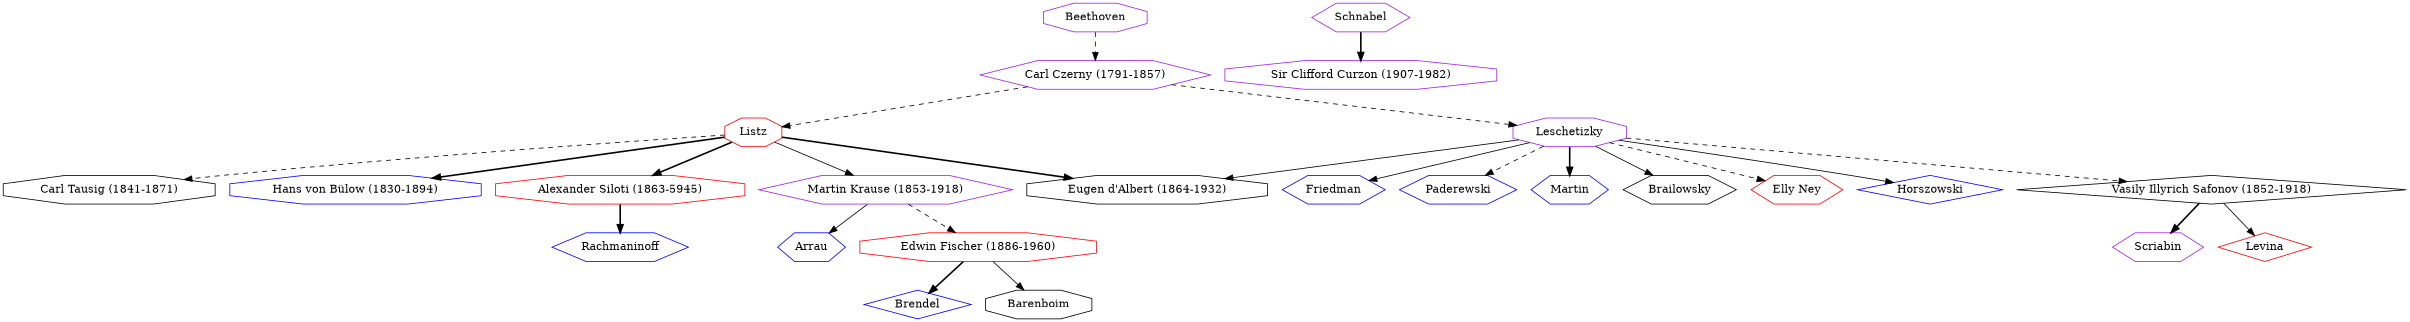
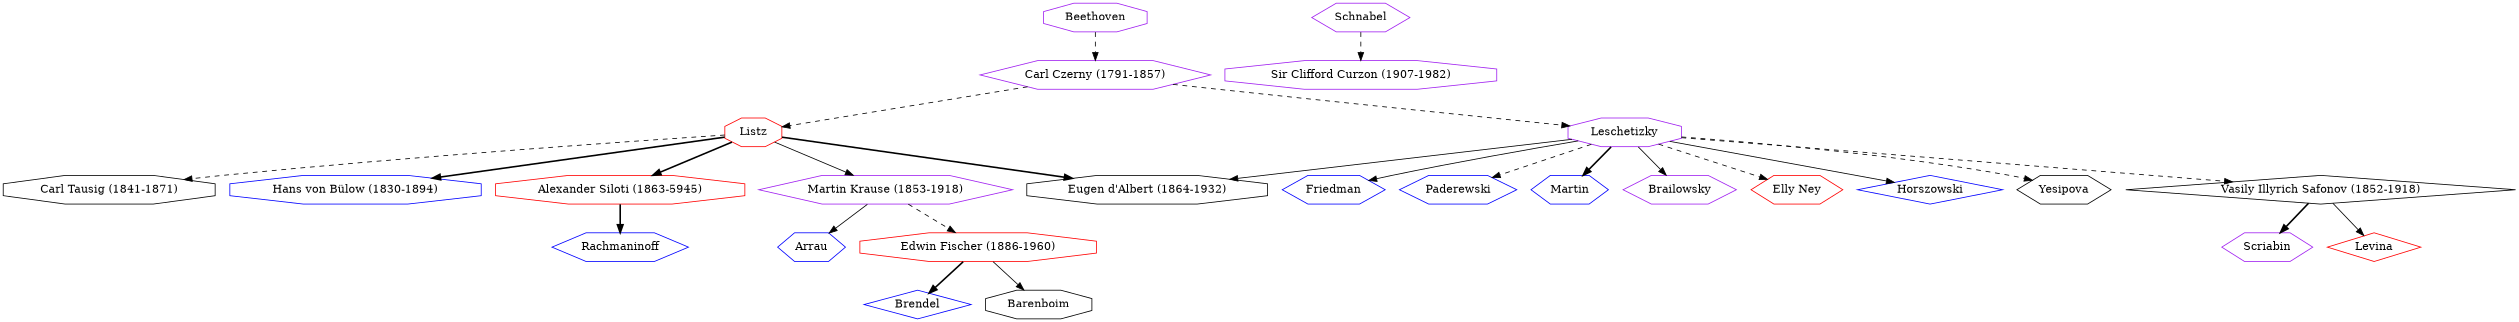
  digraph {
    rankdir=TB
    node [color=blue shape=hexagon]
    edge [style=dashed]
    Beethoven [color=purple shape=octagon]
    "Carl Czerny (1791-1857)" [color=purple]
    Listz [color=red shape=octagon]
    Leschetizky [color=purple shape=octagon]
    "Carl Tausig (1841-1871)" [color=black shape=octagon]
    "Hans von Bülow (1830-1894)" [shape=octagon]
    n7 [color=red label="Alexander Siloti (1863-5945)" shape=octagon]
    "Martin Krause (1853-1918)" [color=purple]
    "Eugen d'Albert (1864-1932)" [color=black shape=octagon]
    Friedman
    Paderewski
    n12 [label=Martin]
-   Brailowsky [color=black]
+   Brailowsky [color=purple]
    "Elly Ney" [color=red]
    Horszowski [shape=diamond]
+   Yesipova [color=black]
    "Vasily Illyrich Safonov (1852-1918)" [color=black shape=diamond]
    Rachmaninoff
    Arrau
    "Edwin Fischer (1886-1960)" [color=red shape=octagon]
    Brendel [shape=diamond]
    Barenboim [color=black shape=octagon]
    Schnabel [color=purple]
    "Sir Clifford Curzon (1907-1982)" [color=purple shape=octagon]
    Scriabin [color=purple]
    Levina [color=red shape=diamond]
    Beethoven -> "Carl Czerny (1791-1857)"
    "Carl Czerny (1791-1857)" -> Listz
    "Carl Czerny (1791-1857)" -> Leschetizky
    Listz -> "Carl Tausig (1841-1871)"
    Listz -> "Hans von Bülow (1830-1894)" [style=bold]
    Listz -> n7 [style=bold]
    Listz -> "Martin Krause (1853-1918)" [style=solid]
    Listz -> "Eugen d'Albert (1864-1932)" [style=bold]
    Leschetizky -> "Eugen d'Albert (1864-1932)" [style=solid]
    Leschetizky -> Friedman [style=solid]
    Leschetizky -> Paderewski
    Leschetizky -> n12 [style=bold]
    Leschetizky -> Brailowsky [style=solid]
    Leschetizky -> "Elly Ney"
    Leschetizky -> Horszowski [style=solid]
+   Leschetizky -> Yesipova
    Leschetizky -> "Vasily Illyrich Safonov (1852-1918)"
    n7 -> Rachmaninoff [style=bold]
    "Martin Krause (1853-1918)" -> Arrau [style=solid]
    "Martin Krause (1853-1918)" -> "Edwin Fischer (1886-1960)"
    "Vasily Illyrich Safonov (1852-1918)" -> Scriabin [style=bold]
    "Vasily Illyrich Safonov (1852-1918)" -> Levina [style=solid]
    "Edwin Fischer (1886-1960)" -> Brendel [style=bold]
    "Edwin Fischer (1886-1960)" -> Barenboim [style=solid]
-   Schnabel -> "Sir Clifford Curzon (1907-1982)" [style=bold]
+   Schnabel -> "Sir Clifford Curzon (1907-1982)"
  }
